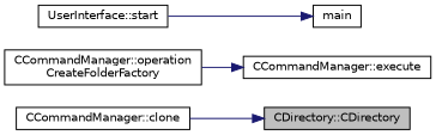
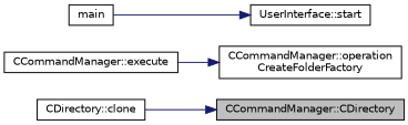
  digraph {
    rankdir=RL
    node [color=black fillcolor=white fontname=Helvetica fontsize=10 shape=record style=filled]
    edge [color=midnightblue dir=back fontname=Helvetica fontsize=10 labelfontname=Helvetica labelfontsize=10 style=solid]
-   n1 [fillcolor=grey75 fontcolor=black height=0.2 label="CDirectory::CDirectory" width=0.4]
-   n2 [height=0.2 label="CCommandManager::clone" width=0.4]
+   n1 [fillcolor=grey75 fontcolor=black height=0.2 label="CCommandManager::CDirectory" width=0.4]
+   n2 [height=0.2 label="CDirectory::clone" width=0.4]
    n3 [height=0.2 label="CCommandManager::operation\lCreateFolderFactory" width=0.4]
    n4 [height=0.2 label="CCommandManager::execute" width=0.4]
    n5 [height=0.2 label="UserInterface::start" width=0.4]
    n6 [height=0.2 label=main width=0.4]
    n1 -> n2
-   n4 -> n3
-   n6 -> n5
+   n3 -> n4
+   n5 -> n6
  }
